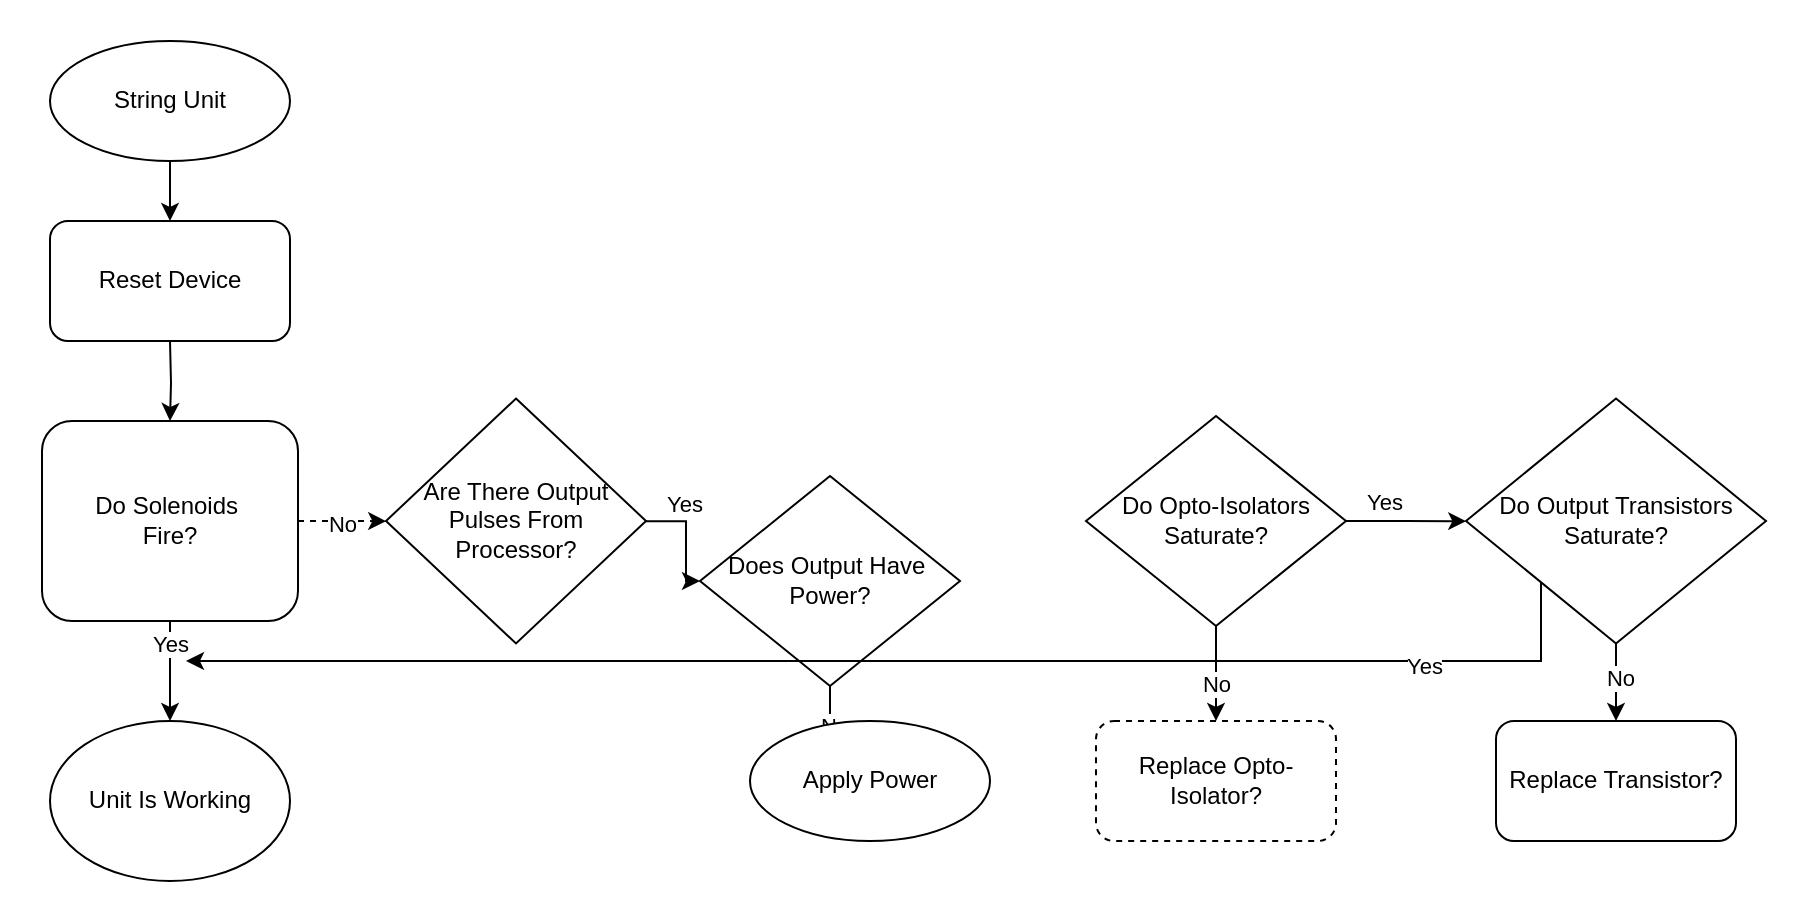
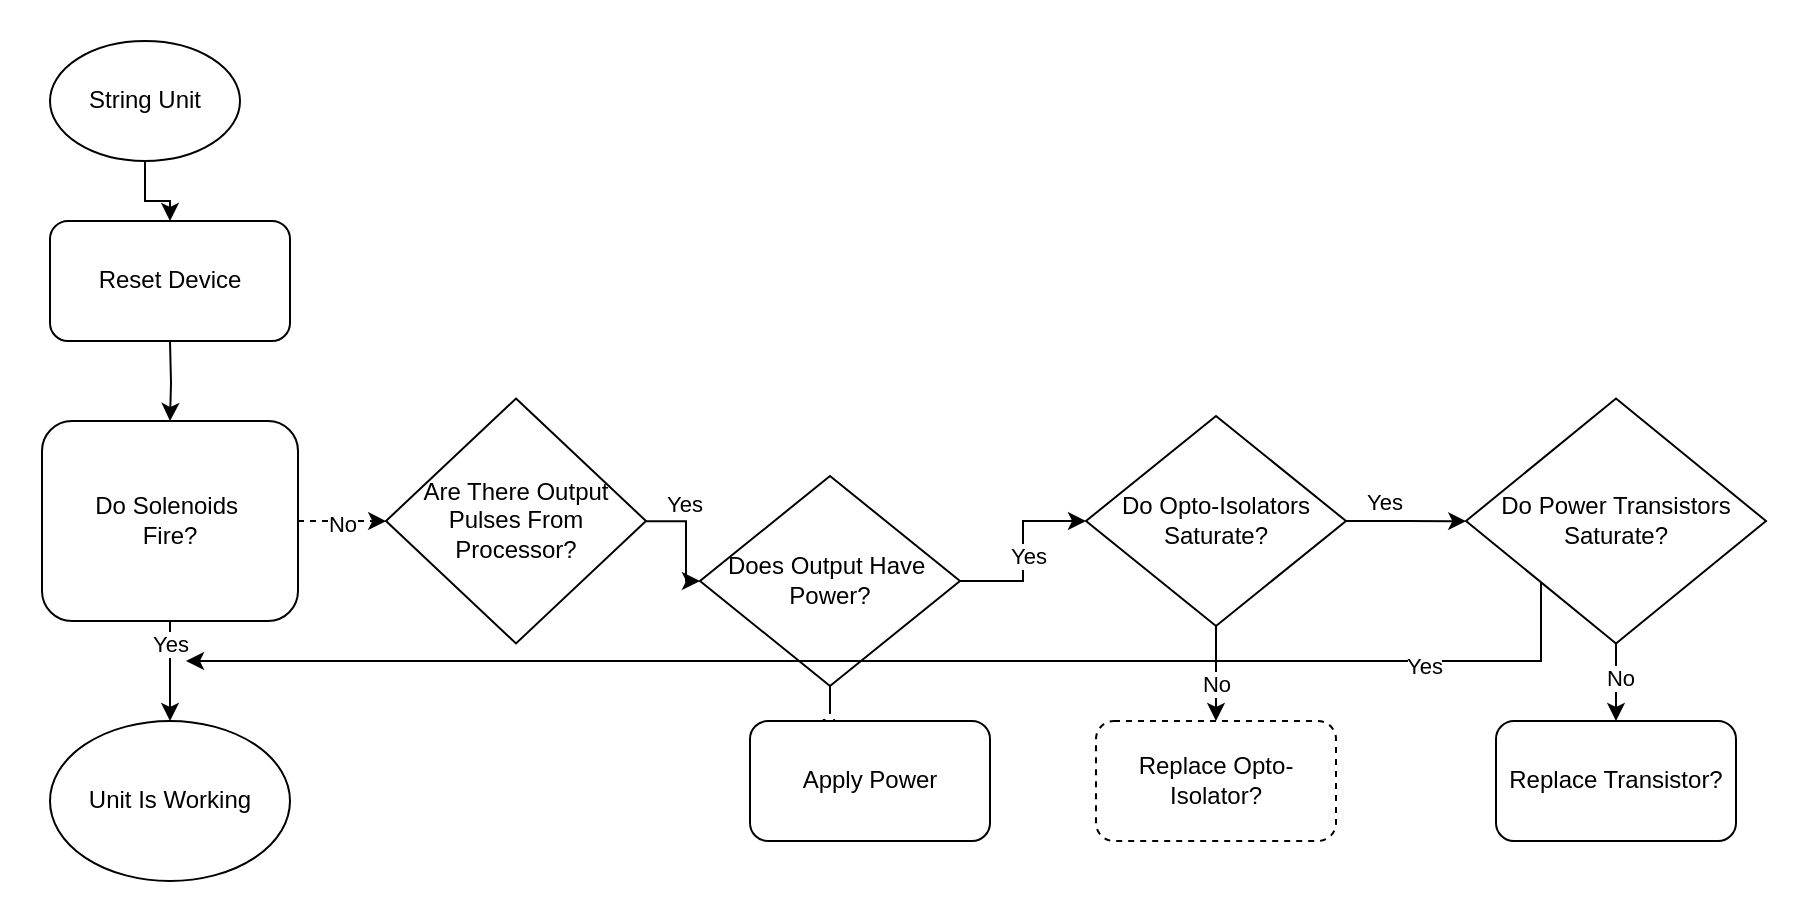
  <mxCell id="0" />
  <mxCell id="1" parent="0" />
  <mxCell id="2" value="" style="edgeStyle=orthogonalEdgeStyle;rounded=0;orthogonalLoop=1;jettySize=auto;html=1;" edge="1" parent="1" source="3" target="4"><mxGeometry relative="1" as="geometry" /></mxCell>
- <mxCell id="3" value="String Unit" style="ellipse;whiteSpace=wrap;html=1;" vertex="1" parent="1"><mxGeometry x="24.5" y="20" width="120" height="60" as="geometry" /></mxCell>
+ <mxCell id="3" value="String Unit" style="ellipse;whiteSpace=wrap;html=1;" vertex="1" parent="1"><mxGeometry x="24.5" y="20" width="95" height="60" as="geometry" /></mxCell>
  <mxCell id="4" value="Reset Device" style="rounded=1;whiteSpace=wrap;html=1;" vertex="1" parent="1"><mxGeometry x="24.5" y="110" width="120" height="60" as="geometry" /></mxCell>
  <mxCell id="5" value="" style="edgeStyle=orthogonalEdgeStyle;rounded=0;orthogonalLoop=1;jettySize=auto;html=1;" edge="1" parent="1" target="10"><mxGeometry relative="1" as="geometry"><mxPoint x="84.5" y="170" as="sourcePoint" /></mxGeometry></mxCell>
  <mxCell id="6" value="" style="edgeStyle=orthogonalEdgeStyle;rounded=0;orthogonalLoop=1;jettySize=auto;html=1;dashed=1;" edge="1" parent="1" source="10" target="13"><mxGeometry relative="1" as="geometry" /></mxCell>
  <mxCell id="7" value="No" style="edgeLabel;html=1;align=center;verticalAlign=middle;resizable=0;points=[];" vertex="1" connectable="0" parent="6"><mxGeometry y="-1" relative="1" as="geometry"><mxPoint as="offset" /></mxGeometry></mxCell>
  <mxCell id="8" value="" style="edgeStyle=orthogonalEdgeStyle;rounded=0;orthogonalLoop=1;jettySize=auto;html=1;" edge="1" parent="1" source="10"><mxGeometry relative="1" as="geometry"><mxPoint x="84.5" y="360" as="targetPoint" /></mxGeometry></mxCell>
  <mxCell id="9" value="Yes" style="edgeLabel;html=1;align=center;verticalAlign=middle;resizable=0;points=[];" vertex="1" connectable="0" parent="8"><mxGeometry x="-0.24" y="-3" relative="1" as="geometry"><mxPoint x="3" y="-8" as="offset" /></mxGeometry></mxCell>
  <mxCell id="10" value="Do Solenoids&amp;nbsp;&lt;div&gt;Fire?&lt;/div&gt;" style="whiteSpace=wrap;html=1;rounded=1;" vertex="1" parent="1"><mxGeometry x="20.5" y="210" width="128" height="100" as="geometry" /></mxCell>
  <mxCell id="11" value="" style="edgeStyle=orthogonalEdgeStyle;rounded=0;orthogonalLoop=1;jettySize=auto;html=1;" edge="1" parent="1" source="13" target="18"><mxGeometry relative="1" as="geometry" /></mxCell>
  <mxCell id="12" value="Yes" style="edgeLabel;html=1;align=center;verticalAlign=middle;resizable=0;points=[];" vertex="1" connectable="0" parent="11"><mxGeometry x="-0.191" y="-1" relative="1" as="geometry"><mxPoint y="-11" as="offset" /></mxGeometry></mxCell>
  <mxCell id="13" value="Are There Output&lt;div&gt;Pulses From Processor?&lt;/div&gt;" style="rhombus;whiteSpace=wrap;html=1;" vertex="1" parent="1"><mxGeometry x="192.5" y="198.75" width="130" height="122.5" as="geometry" /></mxCell>
  <mxCell id="14" value="" style="edgeStyle=orthogonalEdgeStyle;rounded=0;orthogonalLoop=1;jettySize=auto;html=1;" edge="1" parent="1" source="18" target="19"><mxGeometry relative="1" as="geometry" /></mxCell>
  <mxCell id="15" value="No" style="edgeLabel;html=1;align=center;verticalAlign=middle;resizable=0;points=[];" vertex="1" connectable="0" parent="14"><mxGeometry x="0.032" relative="1" as="geometry"><mxPoint as="offset" /></mxGeometry></mxCell>
+ <mxCell id="16" value="" style="edgeStyle=orthogonalEdgeStyle;rounded=0;orthogonalLoop=1;jettySize=auto;html=1;" edge="1" parent="1" source="18" target="24"><mxGeometry relative="1" as="geometry" /></mxCell>
+ <mxCell id="17" value="Yes" style="edgeLabel;html=1;align=center;verticalAlign=middle;resizable=0;points=[];" vertex="1" connectable="0" parent="16"><mxGeometry x="-0.302" y="-2" relative="1" as="geometry"><mxPoint y="-12" as="offset" /></mxGeometry></mxCell>
  <mxCell id="18" value="Does Output Have&amp;nbsp;&lt;div&gt;Power?&lt;/div&gt;" style="rhombus;whiteSpace=wrap;html=1;" vertex="1" parent="1"><mxGeometry x="349.5" y="237.5" width="130" height="105" as="geometry" /></mxCell>
- <mxCell id="19" value="Apply Power" style="ellipse;whiteSpace=wrap;html=1;" vertex="1" parent="1"><mxGeometry x="374.5" y="360" width="120" height="60" as="geometry" /></mxCell>
+ <mxCell id="19" value="Apply Power" style="rounded=1;whiteSpace=wrap;html=1;" vertex="1" parent="1"><mxGeometry x="374.5" y="360" width="120" height="60" as="geometry" /></mxCell>
  <mxCell id="20" value="" style="edgeStyle=orthogonalEdgeStyle;rounded=0;orthogonalLoop=1;jettySize=auto;html=1;" edge="1" parent="1" source="24" target="25"><mxGeometry relative="1" as="geometry" /></mxCell>
  <mxCell id="21" value="No" style="edgeLabel;html=1;align=center;verticalAlign=middle;resizable=0;points=[];" vertex="1" connectable="0" parent="20"><mxGeometry x="-0.221" y="-1" relative="1" as="geometry"><mxPoint x="1" y="10" as="offset" /></mxGeometry></mxCell>
  <mxCell id="22" value="" style="edgeStyle=orthogonalEdgeStyle;rounded=0;orthogonalLoop=1;jettySize=auto;html=1;" edge="1" parent="1" source="24" target="30"><mxGeometry relative="1" as="geometry" /></mxCell>
  <mxCell id="23" value="Yes" style="edgeLabel;html=1;align=center;verticalAlign=middle;resizable=0;points=[];" vertex="1" connectable="0" parent="22"><mxGeometry x="-0.369" y="2" relative="1" as="geometry"><mxPoint y="-8" as="offset" /></mxGeometry></mxCell>
  <mxCell id="24" value="Do Opto-Isolators&lt;div&gt;Saturate?&lt;/div&gt;" style="rhombus;whiteSpace=wrap;html=1;" vertex="1" parent="1"><mxGeometry x="542.5" y="207.5" width="130" height="105" as="geometry" /></mxCell>
  <mxCell id="25" value="Replace Opto-Isolator?" style="rounded=1;whiteSpace=wrap;html=1;dashed=1;" vertex="1" parent="1"><mxGeometry x="547.5" y="360" width="120" height="60" as="geometry" /></mxCell>
  <mxCell id="26" value="" style="edgeStyle=orthogonalEdgeStyle;rounded=0;orthogonalLoop=1;jettySize=auto;html=1;" edge="1" parent="1" source="30" target="31"><mxGeometry relative="1" as="geometry" /></mxCell>
  <mxCell id="27" value="No" style="edgeLabel;html=1;align=center;verticalAlign=middle;resizable=0;points=[];" vertex="1" connectable="0" parent="26"><mxGeometry x="-0.19" y="2" relative="1" as="geometry"><mxPoint as="offset" /></mxGeometry></mxCell>
  <mxCell id="28" style="edgeStyle=orthogonalEdgeStyle;rounded=0;orthogonalLoop=1;jettySize=auto;html=1;exitX=0;exitY=1;exitDx=0;exitDy=0;" edge="1" parent="1" source="30"><mxGeometry relative="1" as="geometry"><mxPoint x="92.5" y="330" as="targetPoint" /><Array as="points"><mxPoint x="770.5" y="330" /></Array></mxGeometry></mxCell>
  <mxCell id="29" value="Yes" style="edgeLabel;html=1;align=center;verticalAlign=middle;resizable=0;points=[];" vertex="1" connectable="0" parent="28"><mxGeometry x="-0.726" y="2" relative="1" as="geometry"><mxPoint as="offset" /></mxGeometry></mxCell>
- <mxCell id="30" value="Do Output Transistors&lt;div&gt;Saturate?&lt;/div&gt;" style="rhombus;whiteSpace=wrap;html=1;" vertex="1" parent="1"><mxGeometry x="732.5" y="198.75" width="150" height="122.5" as="geometry" /></mxCell>
+ <mxCell id="30" value="Do Power Transistors&lt;div&gt;Saturate?&lt;/div&gt;" style="rhombus;whiteSpace=wrap;html=1;" vertex="1" parent="1"><mxGeometry x="732.5" y="198.75" width="150" height="122.5" as="geometry" /></mxCell>
  <mxCell id="31" value="Replace Transistor?" style="rounded=1;whiteSpace=wrap;html=1;" vertex="1" parent="1"><mxGeometry x="747.5" y="360" width="120" height="60" as="geometry" /></mxCell>
  <mxCell id="32" value="Unit Is Working" style="ellipse;whiteSpace=wrap;html=1;" vertex="1" parent="1"><mxGeometry x="24.5" y="360" width="120" height="80" as="geometry" /></mxCell>
